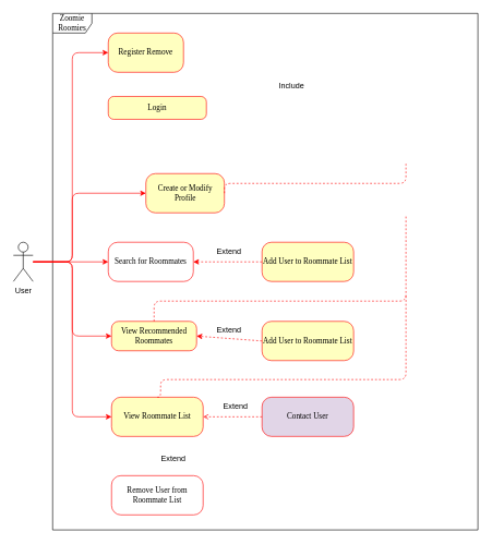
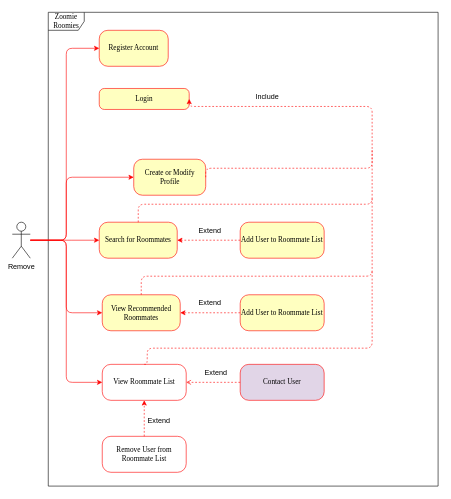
  <mxCell id="0" />
  <mxCell id="1" parent="0" />
  <mxCell id="2" value="Zoomie Roomies" style="shape=umlFrame;whiteSpace=wrap;html=1;rounded=1;shadow=0;comic=0;labelBackgroundColor=none;strokeWidth=1;fontFamily=Verdana;fontSize=12;align=center;" parent="1" vertex="1"><mxGeometry x="80" y="20" width="650" height="790" as="geometry" /></mxCell>
  <mxCell id="3" value="Login" style="rounded=1;whiteSpace=wrap;html=1;arcSize=24;fillColor=#ffffc0;strokeColor=#ff0000;shadow=0;comic=0;labelBackgroundColor=none;fontFamily=Verdana;fontSize=12;fontColor=#000000;align=center;" parent="1" vertex="1"><mxGeometry x="165" y="147" width="150" height="35" as="geometry" /></mxCell>
- <mxCell id="4" value="User" style="shape=umlActor;verticalLabelPosition=bottom;verticalAlign=top;html=1;outlineConnect=0;" parent="1" vertex="1"><mxGeometry x="20" y="370" width="30" height="60" as="geometry" /></mxCell>
- <mxCell id="5" value="Register Remove" style="rounded=1;whiteSpace=wrap;html=1;arcSize=24;fillColor=#ffffc0;strokeColor=#ff0000;shadow=0;comic=0;labelBackgroundColor=none;fontFamily=Verdana;fontSize=12;fontColor=#000000;align=center;" parent="1" vertex="1"><mxGeometry x="165" y="50" width="115" height="60" as="geometry" /></mxCell>
+ <mxCell id="4" value="Remove" style="shape=umlActor;verticalLabelPosition=bottom;verticalAlign=top;html=1;outlineConnect=0;" parent="1" vertex="1"><mxGeometry x="20" y="370" width="30" height="60" as="geometry" /></mxCell>
+ <mxCell id="5" value="Register Account" style="rounded=1;whiteSpace=wrap;html=1;arcSize=24;fillColor=#ffffc0;strokeColor=#ff0000;shadow=0;comic=0;labelBackgroundColor=none;fontFamily=Verdana;fontSize=12;fontColor=#000000;align=center;" parent="1" vertex="1"><mxGeometry x="165" y="50" width="115" height="60" as="geometry" /></mxCell>
  <mxCell id="6" value="Create or Modify Profile" style="rounded=1;whiteSpace=wrap;html=1;arcSize=24;fillColor=#ffffc0;strokeColor=#ff0000;shadow=0;comic=0;labelBackgroundColor=none;fontFamily=Verdana;fontSize=12;fontColor=#000000;align=center;" parent="1" vertex="1"><mxGeometry x="222.5" y="265" width="120" height="60" as="geometry" /></mxCell>
- <mxCell id="7" value="Include" style="text;strokeColor=none;fillColor=none;align=left;verticalAlign=top;spacingLeft=4;spacingRight=4;overflow=hidden;rotatable=0;points=[[0,0.5],[1,0.5]];portConstraint=eastwest;" parent="1" vertex="1"><mxGeometry x="420" y="117" width="60" height="23.5" as="geometry" /></mxCell>
- <mxCell id="8" value="Search for Roommates" style="rounded=1;whiteSpace=wrap;html=1;arcSize=24;fillColor=#ffffff;strokeColor=#ff0000;shadow=0;comic=0;labelBackgroundColor=none;fontFamily=Verdana;fontSize=12;fontColor=#000000;align=center;" parent="1" vertex="1"><mxGeometry x="165" y="370" width="130" height="60" as="geometry" /></mxCell>
+ <mxCell id="7" value="Include" style="text;strokeColor=none;fillColor=none;align=left;verticalAlign=top;spacingLeft=4;spacingRight=4;overflow=hidden;rotatable=0;points=[[0,0.5],[1,0.5]];portConstraint=eastwest;" parent="1" vertex="1"><mxGeometry x="420" y="147" width="60" height="23.5" as="geometry" /></mxCell>
+ <mxCell id="8" value="Search for Roommates" style="rounded=1;whiteSpace=wrap;html=1;arcSize=24;fillColor=#ffffc0;strokeColor=#ff0000;shadow=0;comic=0;labelBackgroundColor=none;fontFamily=Verdana;fontSize=12;fontColor=#000000;align=center;" parent="1" vertex="1"><mxGeometry x="165" y="370" width="130" height="60" as="geometry" /></mxCell>
  <mxCell id="9" value="Add User to Roommate List" style="rounded=1;whiteSpace=wrap;html=1;arcSize=24;fillColor=#ffffc0;strokeColor=#ff0000;shadow=0;comic=0;labelBackgroundColor=none;fontFamily=Verdana;fontSize=12;fontColor=#000000;align=center;" parent="1" vertex="1"><mxGeometry x="400" y="370" width="140" height="60" as="geometry" /></mxCell>
- <mxCell id="10" value="View Roommate List" style="rounded=1;whiteSpace=wrap;html=1;arcSize=24;fillColor=#ffffc0;strokeColor=#ff0000;shadow=0;comic=0;labelBackgroundColor=none;fontFamily=Verdana;fontSize=12;fontColor=#000000;align=center;" parent="1" vertex="1"><mxGeometry x="170" y="607" width="140" height="60" as="geometry" /></mxCell>
+ <mxCell id="10" value="View Roommate List" style="rounded=1;whiteSpace=wrap;html=1;arcSize=24;fillColor=#ffffff;strokeColor=#ff0000;shadow=0;comic=0;labelBackgroundColor=none;fontFamily=Verdana;fontSize=12;fontColor=#000000;align=center;" parent="1" vertex="1"><mxGeometry x="170" y="607" width="140" height="60" as="geometry" /></mxCell>
  <mxCell id="11" value="Remove User from Roommate List" style="rounded=1;whiteSpace=wrap;html=1;arcSize=24;fillColor=#ffffff;strokeColor=#ff0000;shadow=0;comic=0;labelBackgroundColor=none;fontFamily=Verdana;fontSize=12;fontColor=#000000;align=center;" parent="1" vertex="1"><mxGeometry x="170" y="727" width="140" height="60" as="geometry" /></mxCell>
  <mxCell id="12" value="Contact User" style="rounded=1;whiteSpace=wrap;html=1;arcSize=24;fillColor=#e1d5e7;strokeColor=#ff0000;shadow=0;comic=0;labelBackgroundColor=none;fontFamily=Verdana;fontSize=12;fontColor=#000000;align=center;" parent="1" vertex="1"><mxGeometry x="400" y="607" width="140" height="60" as="geometry" /></mxCell>
- <mxCell id="13" value="View Recommended Roommates" style="rounded=1;whiteSpace=wrap;html=1;arcSize=24;fillColor=#ffffc0;strokeColor=#ff0000;shadow=0;comic=0;labelBackgroundColor=none;fontFamily=Verdana;fontSize=12;fontColor=#000000;align=center;" parent="1" vertex="1"><mxGeometry x="170" y="491" width="130" height="45" as="geometry" /></mxCell>
+ <mxCell id="13" value="View Recommended Roommates" style="rounded=1;whiteSpace=wrap;html=1;arcSize=24;fillColor=#ffffc0;strokeColor=#ff0000;shadow=0;comic=0;labelBackgroundColor=none;fontFamily=Verdana;fontSize=12;fontColor=#000000;align=center;" parent="1" vertex="1"><mxGeometry x="170" y="491" width="130" height="60" as="geometry" /></mxCell>
  <mxCell id="14" value="" style="edgeStyle=elbowEdgeStyle;elbow=horizontal;endArrow=classic;html=1;strokeColor=#FF0000;entryX=0;entryY=0.5;entryDx=0;entryDy=0;" parent="1" target="6" edge="1"><mxGeometry width="50" height="50" relative="1" as="geometry"><mxPoint x="50" y="400" as="sourcePoint" /><mxPoint x="170" y="120" as="targetPoint" /><Array as="points"><mxPoint x="110" y="340" /></Array></mxGeometry></mxCell>
  <mxCell id="15" value="" style="edgeStyle=elbowEdgeStyle;elbow=horizontal;endArrow=classic;html=1;strokeColor=#FF0000;entryX=0;entryY=0.5;entryDx=0;entryDy=0;" parent="1" target="8" edge="1"><mxGeometry width="50" height="50" relative="1" as="geometry"><mxPoint x="50" y="400" as="sourcePoint" /><mxPoint x="160" y="210" as="targetPoint" /></mxGeometry></mxCell>
  <mxCell id="16" value="" style="edgeStyle=elbowEdgeStyle;elbow=horizontal;endArrow=classic;html=1;strokeColor=#FF0000;entryX=0;entryY=0.5;entryDx=0;entryDy=0;" parent="1" target="5" edge="1"><mxGeometry width="50" height="50" relative="1" as="geometry"><mxPoint x="50" y="400" as="sourcePoint" /><mxPoint x="175" y="210" as="targetPoint" /><Array as="points"><mxPoint x="110" y="240" /></Array></mxGeometry></mxCell>
  <mxCell id="17" value="" style="endArrow=classic;html=1;strokeColor=#FF0000;dashed=1;entryX=1;entryY=0.5;entryDx=0;entryDy=0;" parent="1" source="9" target="8" edge="1"><mxGeometry width="50" height="50" relative="1" as="geometry"><mxPoint x="232.5" y="260" as="sourcePoint" /><mxPoint x="233" y="430" as="targetPoint" /></mxGeometry></mxCell>
  <mxCell id="18" value="Extend" style="text;strokeColor=none;fillColor=none;align=left;verticalAlign=top;spacingLeft=4;spacingRight=4;overflow=hidden;rotatable=0;points=[[0,0.5],[1,0.5]];portConstraint=eastwest;" parent="1" vertex="1"><mxGeometry x="325" y="370" width="60" height="23.5" as="geometry" /></mxCell>
  <mxCell id="19" value="Add User to Roommate List" style="rounded=1;whiteSpace=wrap;html=1;arcSize=24;fillColor=#ffffc0;strokeColor=#ff0000;shadow=0;comic=0;labelBackgroundColor=none;fontFamily=Verdana;fontSize=12;fontColor=#000000;align=center;" parent="1" vertex="1"><mxGeometry x="400" y="491" width="140" height="60" as="geometry" /></mxCell>
  <mxCell id="20" value="" style="endArrow=classic;html=1;strokeColor=#FF0000;dashed=1;entryX=1;entryY=0.5;entryDx=0;entryDy=0;exitX=0;exitY=0.5;exitDx=0;exitDy=0;" parent="1" source="19" target="13" edge="1"><mxGeometry width="50" height="50" relative="1" as="geometry"><mxPoint x="405" y="520.5" as="sourcePoint" /><mxPoint x="300" y="520.5" as="targetPoint" /></mxGeometry></mxCell>
  <mxCell id="21" value="Extend" style="text;strokeColor=none;fillColor=none;align=left;verticalAlign=top;spacingLeft=4;spacingRight=4;overflow=hidden;rotatable=0;points=[[0,0.5],[1,0.5]];portConstraint=eastwest;" parent="1" vertex="1"><mxGeometry x="325" y="491" width="60" height="23.5" as="geometry" /></mxCell>
  <mxCell id="22" value="" style="edgeStyle=elbowEdgeStyle;elbow=horizontal;endArrow=classic;html=1;strokeColor=#FF0000;entryX=0;entryY=0.5;entryDx=0;entryDy=0;" parent="1" target="13" edge="1"><mxGeometry width="50" height="50" relative="1" as="geometry"><mxPoint x="50" y="400" as="sourcePoint" /><mxPoint x="175" y="410" as="targetPoint" /></mxGeometry></mxCell>
  <mxCell id="23" value="" style="edgeStyle=elbowEdgeStyle;elbow=horizontal;endArrow=classic;html=1;strokeColor=#FF0000;entryX=0;entryY=0.5;entryDx=0;entryDy=0;" parent="1" target="10" edge="1"><mxGeometry width="50" height="50" relative="1" as="geometry"><mxPoint x="50" y="400" as="sourcePoint" /><mxPoint x="170" y="610" as="targetPoint" /><Array as="points"><mxPoint x="110" y="450" /></Array></mxGeometry></mxCell>
  <mxCell id="24" value="" style="endArrow=open;html=1;strokeColor=#FF0000;dashed=1;entryX=1;entryY=0.5;entryDx=0;entryDy=0;exitX=0;exitY=0.5;exitDx=0;exitDy=0;" parent="1" source="12" target="10" edge="1"><mxGeometry width="50" height="50" relative="1" as="geometry"><mxPoint x="425" y="627" as="sourcePoint" /><mxPoint x="325" y="627" as="targetPoint" /></mxGeometry></mxCell>
+ <mxCell id="25" value="" style="endArrow=classic;html=1;strokeColor=#FF0000;dashed=1;entryX=0.5;entryY=1;entryDx=0;entryDy=0;exitX=0.5;exitY=0;exitDx=0;exitDy=0;" parent="1" source="11" target="10" edge="1"><mxGeometry width="50" height="50" relative="1" as="geometry"><mxPoint x="400" y="687" as="sourcePoint" /><mxPoint x="310" y="687" as="targetPoint" /></mxGeometry></mxCell>
  <mxCell id="26" value="Extend" style="text;strokeColor=none;fillColor=none;align=left;verticalAlign=top;spacingLeft=4;spacingRight=4;overflow=hidden;rotatable=0;points=[[0,0.5],[1,0.5]];portConstraint=eastwest;" parent="1" vertex="1"><mxGeometry x="335" y="607" width="60" height="23.5" as="geometry" /></mxCell>
  <mxCell id="27" value="Extend" style="text;strokeColor=none;fillColor=none;align=left;verticalAlign=top;spacingLeft=4;spacingRight=4;overflow=hidden;rotatable=0;points=[[0,0.5],[1,0.5]];portConstraint=eastwest;" parent="1" vertex="1"><mxGeometry x="240" y="687" width="60" height="23.5" as="geometry" /></mxCell>
+ <mxCell id="28" value="" style="edgeStyle=segmentEdgeStyle;endArrow=classic;html=1;dashed=1;strokeColor=#FF0000;exitX=0.5;exitY=0;exitDx=0;exitDy=0;entryX=1;entryY=0.5;entryDx=0;entryDy=0;" parent="1" source="8" target="3" edge="1"><mxGeometry width="50" height="50" relative="1" as="geometry"><mxPoint x="285" y="340" as="sourcePoint" /><mxPoint x="335" y="290" as="targetPoint" /><Array as="points"><mxPoint x="230" y="340" /><mxPoint x="620" y="340" /><mxPoint x="620" y="177" /></Array></mxGeometry></mxCell>
  <mxCell id="29" value="" style="edgeStyle=segmentEdgeStyle;endArrow=none;html=1;dashed=1;strokeColor=#FF0000;exitX=1;exitY=0.5;exitDx=0;exitDy=0;endFill=0;" parent="1" source="6" edge="1"><mxGeometry width="50" height="50" relative="1" as="geometry"><mxPoint x="240" y="380" as="sourcePoint" /><mxPoint x="620" y="250" as="targetPoint" /><Array as="points"><mxPoint x="620" y="280" /></Array></mxGeometry></mxCell>
  <mxCell id="30" value="" style="edgeStyle=segmentEdgeStyle;endArrow=none;html=1;dashed=1;strokeColor=#FF0000;exitX=0.5;exitY=0;exitDx=0;exitDy=0;endFill=0;" parent="1" source="13" edge="1"><mxGeometry width="50" height="50" relative="1" as="geometry"><mxPoint x="240" y="460" as="sourcePoint" /><mxPoint x="620" y="330" as="targetPoint" /><Array as="points"><mxPoint x="235" y="460" /><mxPoint x="620" y="460" /></Array></mxGeometry></mxCell>
  <mxCell id="31" value="" style="edgeStyle=segmentEdgeStyle;endArrow=none;html=1;dashed=1;strokeColor=#FF0000;exitX=0.5;exitY=0;exitDx=0;exitDy=0;endFill=0;" parent="1" source="10" edge="1"><mxGeometry width="50" height="50" relative="1" as="geometry"><mxPoint x="245" y="501" as="sourcePoint" /><mxPoint x="620" y="450" as="targetPoint" /><Array as="points"><mxPoint x="245" y="607" /><mxPoint x="245" y="580" /><mxPoint x="620" y="580" /></Array></mxGeometry></mxCell>
